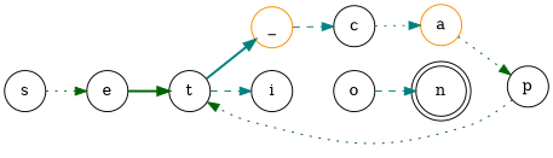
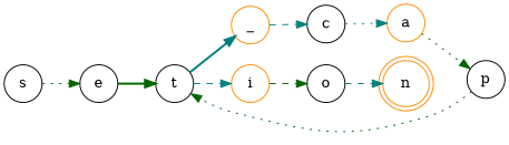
  digraph {
    rankdir=LR
    node [color=black shape=circle]
    edge [color=darkgreen style=dotted]
-   n [shape=doublecircle]
+   n [color=darkorange shape=doublecircle]
    s
    e
    t
    _ [color=darkorange]
-   i
+   i [color=darkorange]
    c
    o
    a [color=darkorange]
    p
    s -> e
    e -> t [style=bold]
    t -> _ [color=teal style=bold]
    t -> i [color=teal style=dashed]
    _ -> c [color=teal style=dashed]
+   i -> o [style=dashed]
    c -> a [color=teal]
    o -> n [color=teal style=dashed]
    a -> p
    p -> t
  }
